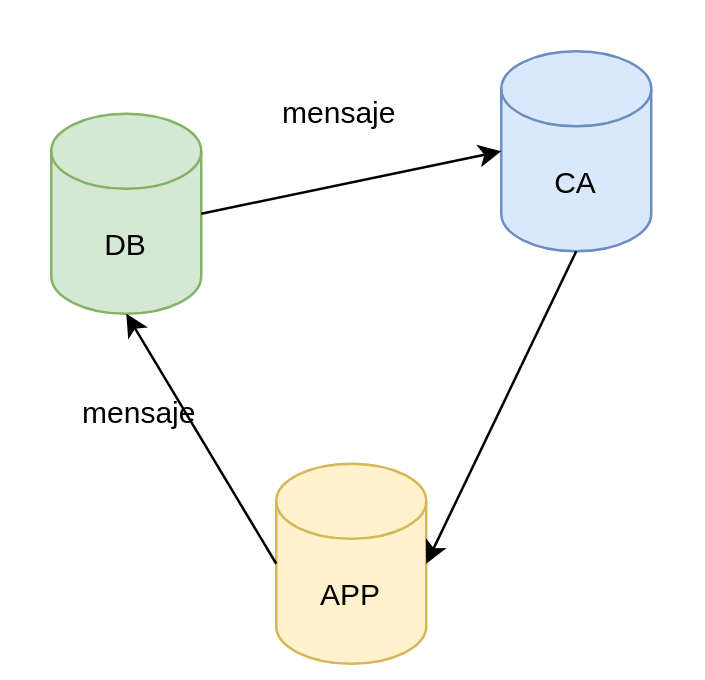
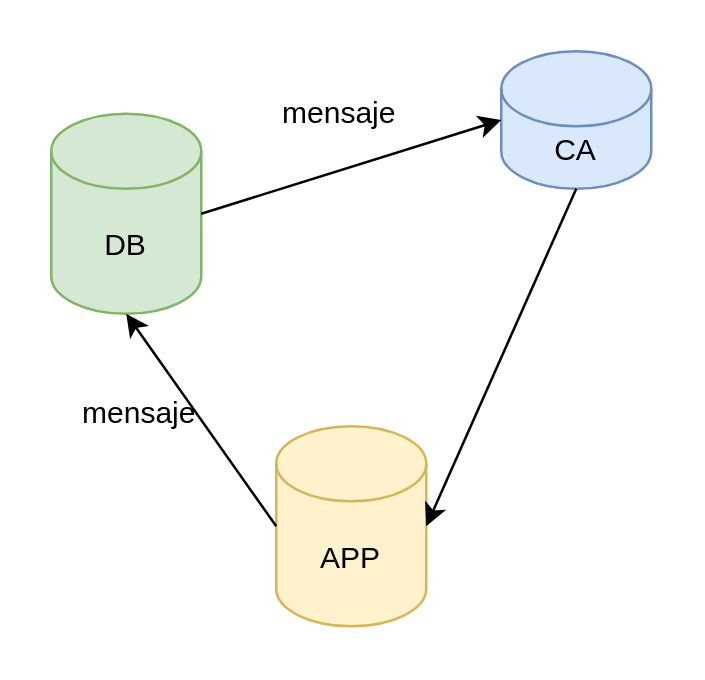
  <mxCell id="0" />
  <mxCell id="1" parent="0" />
  <mxCell id="2" value="DB" style="shape=cylinder3;whiteSpace=wrap;html=1;boundedLbl=1;backgroundOutline=1;size=15;fillColor=#d5e8d4;strokeColor=#82b366;" vertex="1" parent="1"><mxGeometry x="20" y="45" width="60" height="80" as="geometry" /></mxCell>
- <mxCell id="3" value="CA" style="shape=cylinder3;whiteSpace=wrap;html=1;boundedLbl=1;backgroundOutline=1;size=15;fillColor=#dae8fc;strokeColor=#6c8ebf;" vertex="1" parent="1"><mxGeometry x="200" y="20" width="60" height="80" as="geometry" /></mxCell>
- <mxCell id="4" value="APP" style="shape=cylinder3;whiteSpace=wrap;html=1;boundedLbl=1;backgroundOutline=1;size=15;fillColor=#fff2cc;strokeColor=#d6b656;" vertex="1" parent="1"><mxGeometry x="110" y="185" width="60" height="80" as="geometry" /></mxCell>
+ <mxCell id="3" value="CA" style="shape=cylinder3;whiteSpace=wrap;html=1;boundedLbl=1;backgroundOutline=1;size=15;fillColor=#dae8fc;strokeColor=#6c8ebf;" vertex="1" parent="1"><mxGeometry x="200" y="20" width="60" height="55" as="geometry" /></mxCell>
+ <mxCell id="4" value="APP" style="shape=cylinder3;whiteSpace=wrap;html=1;boundedLbl=1;backgroundOutline=1;size=15;fillColor=#fff2cc;strokeColor=#d6b656;" vertex="1" parent="1"><mxGeometry x="110" y="170" width="60" height="80" as="geometry" /></mxCell>
  <mxCell id="5" value="" style="endArrow=classic;html=1;rounded=0;entryX=0.5;entryY=1;entryDx=0;entryDy=0;entryPerimeter=0;exitX=0;exitY=0.5;exitDx=0;exitDy=0;exitPerimeter=0;" edge="1" parent="1" source="4" target="2"><mxGeometry width="50" height="50" relative="1" as="geometry"><mxPoint x="40" y="230" as="sourcePoint" /><mxPoint x="90" y="180" as="targetPoint" /></mxGeometry></mxCell>
  <mxCell id="6" value="" style="endArrow=classic;html=1;rounded=0;exitX=1;exitY=0.5;exitDx=0;exitDy=0;exitPerimeter=0;entryX=0;entryY=0.5;entryDx=0;entryDy=0;entryPerimeter=0;" edge="1" parent="1" source="2" target="3"><mxGeometry width="50" height="50" relative="1" as="geometry"><mxPoint x="140" y="80" as="sourcePoint" /><mxPoint x="190" y="30" as="targetPoint" /></mxGeometry></mxCell>
  <mxCell id="7" value="" style="endArrow=classic;html=1;rounded=0;exitX=0.5;exitY=1;exitDx=0;exitDy=0;exitPerimeter=0;entryX=1;entryY=0.5;entryDx=0;entryDy=0;entryPerimeter=0;" edge="1" parent="1" source="3" target="4"><mxGeometry width="50" height="50" relative="1" as="geometry"><mxPoint x="240" y="200" as="sourcePoint" /><mxPoint x="290" y="150" as="targetPoint" /></mxGeometry></mxCell>
  <mxCell id="8" value="mensaje" style="text;html=1;align=center;verticalAlign=middle;resizable=0;points=[];autosize=1;strokeColor=none;fillColor=none;" vertex="1" parent="1"><mxGeometry x="20" y="150" width="70" height="30" as="geometry" /></mxCell>
  <mxCell id="9" value="mensaje" style="text;html=1;align=center;verticalAlign=middle;resizable=0;points=[];autosize=1;strokeColor=none;fillColor=none;" vertex="1" parent="1"><mxGeometry x="100" y="30" width="70" height="30" as="geometry" /></mxCell>
